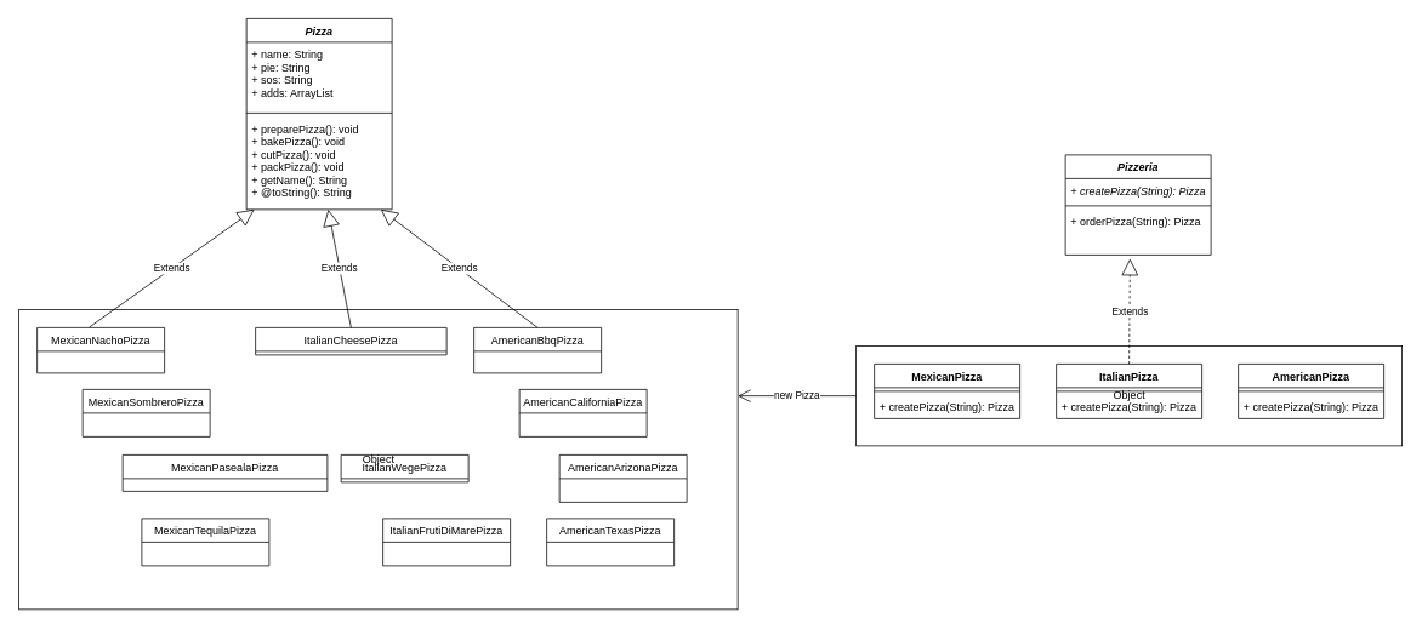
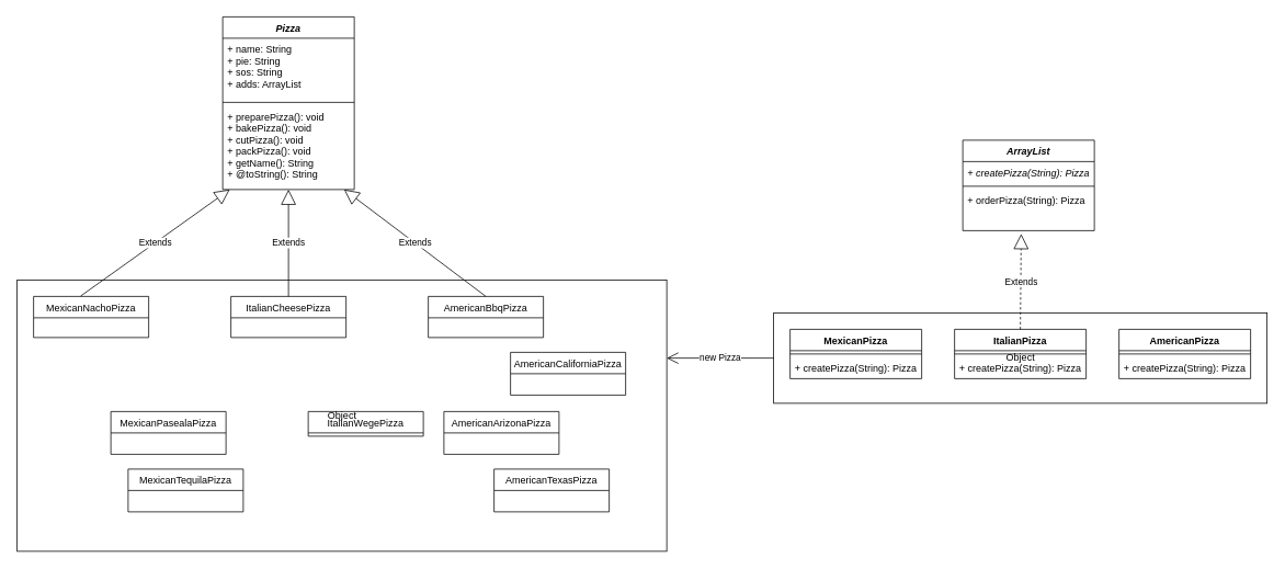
  <mxCell id="0" />
  <mxCell id="1" parent="0" />
  <mxCell id="2" value="Pizza" style="swimlane;fontStyle=3;align=center;verticalAlign=top;childLayout=stackLayout;horizontal=1;startSize=26;horizontalStack=0;resizeParent=1;resizeParentMax=0;resizeLast=0;collapsible=1;marginBottom=0;" vertex="1" parent="1"><mxGeometry x="270" y="20" width="160" height="210" as="geometry" /></mxCell>
  <mxCell id="3" value="+ name: String&#10;+ pie: String&#10;+ sos: String&#10;+ adds: ArrayList" style="text;strokeColor=none;fillColor=none;align=left;verticalAlign=top;spacingLeft=4;spacingRight=4;overflow=hidden;rotatable=0;points=[[0,0.5],[1,0.5]];portConstraint=eastwest;" vertex="1" parent="2"><mxGeometry y="26" width="160" height="74" as="geometry" /></mxCell>
  <mxCell id="4" value="" style="line;strokeWidth=1;fillColor=none;align=left;verticalAlign=middle;spacingTop=-1;spacingLeft=3;spacingRight=3;rotatable=0;labelPosition=right;points=[];portConstraint=eastwest;" vertex="1" parent="2"><mxGeometry y="100" width="160" height="8" as="geometry" /></mxCell>
  <mxCell id="5" value="+ preparePizza(): void&#10;+ bakePizza(): void&#10;+ cutPizza(): void&#10;+ packPizza(): void&#10;+ getName(): String&#10;+ @toString(): String" style="text;strokeColor=none;fillColor=none;align=left;verticalAlign=top;spacingLeft=4;spacingRight=4;overflow=hidden;rotatable=0;points=[[0,0.5],[1,0.5]];portConstraint=eastwest;" vertex="1" parent="2"><mxGeometry y="108" width="160" height="102" as="geometry" /></mxCell>
- <mxCell id="6" value="Pizzeria" style="swimlane;fontStyle=3;align=center;verticalAlign=top;childLayout=stackLayout;horizontal=1;startSize=26;horizontalStack=0;resizeParent=1;resizeParentMax=0;resizeLast=0;collapsible=1;marginBottom=0;" vertex="1" parent="1"><mxGeometry x="1170" y="170" width="160" height="110" as="geometry" /></mxCell>
+ <mxCell id="6" value="ArrayList" style="swimlane;fontStyle=3;align=center;verticalAlign=top;childLayout=stackLayout;horizontal=1;startSize=26;horizontalStack=0;resizeParent=1;resizeParentMax=0;resizeLast=0;collapsible=1;marginBottom=0;" vertex="1" parent="1"><mxGeometry x="1170" y="170" width="160" height="110" as="geometry" /></mxCell>
  <mxCell id="7" value="+ createPizza(String): Pizza" style="text;strokeColor=none;fillColor=none;align=left;verticalAlign=top;spacingLeft=4;spacingRight=4;overflow=hidden;rotatable=0;points=[[0,0.5],[1,0.5]];portConstraint=eastwest;fontStyle=2" vertex="1" parent="6"><mxGeometry y="26" width="160" height="26" as="geometry" /></mxCell>
  <mxCell id="8" value="" style="line;strokeWidth=1;fillColor=none;align=left;verticalAlign=middle;spacingTop=-1;spacingLeft=3;spacingRight=3;rotatable=0;labelPosition=right;points=[];portConstraint=eastwest;" vertex="1" parent="6"><mxGeometry y="52" width="160" height="8" as="geometry" /></mxCell>
  <mxCell id="9" value="+ orderPizza(String): Pizza" style="text;strokeColor=none;fillColor=none;align=left;verticalAlign=top;spacingLeft=4;spacingRight=4;overflow=hidden;rotatable=0;points=[[0,0.5],[1,0.5]];portConstraint=eastwest;fontStyle=0" vertex="1" parent="6"><mxGeometry y="60" width="160" height="50" as="geometry" /></mxCell>
  <mxCell id="10" value="MexicanPizza" style="swimlane;fontStyle=1;align=center;verticalAlign=top;childLayout=stackLayout;horizontal=1;startSize=26;horizontalStack=0;resizeParent=1;resizeParentMax=0;resizeLast=0;collapsible=1;marginBottom=0;" vertex="1" parent="1"><mxGeometry x="960" y="400" width="160" height="60" as="geometry" /></mxCell>
  <mxCell id="11" value="" style="line;strokeWidth=1;fillColor=none;align=left;verticalAlign=middle;spacingTop=-1;spacingLeft=3;spacingRight=3;rotatable=0;labelPosition=right;points=[];portConstraint=eastwest;" vertex="1" parent="10"><mxGeometry y="26" width="160" height="8" as="geometry" /></mxCell>
  <mxCell id="12" value="+ createPizza(String): Pizza" style="text;strokeColor=none;fillColor=none;align=left;verticalAlign=top;spacingLeft=4;spacingRight=4;overflow=hidden;rotatable=0;points=[[0,0.5],[1,0.5]];portConstraint=eastwest;" vertex="1" parent="10"><mxGeometry y="34" width="160" height="26" as="geometry" /></mxCell>
  <mxCell id="13" value="ItalianPizza" style="swimlane;fontStyle=1;align=center;verticalAlign=top;childLayout=stackLayout;horizontal=1;startSize=26;horizontalStack=0;resizeParent=1;resizeParentMax=0;resizeLast=0;collapsible=1;marginBottom=0;" vertex="1" parent="1"><mxGeometry x="1160" y="400" width="160" height="60" as="geometry" /></mxCell>
  <mxCell id="14" value="" style="line;strokeWidth=1;fillColor=none;align=left;verticalAlign=middle;spacingTop=-1;spacingLeft=3;spacingRight=3;rotatable=0;labelPosition=right;points=[];portConstraint=eastwest;" vertex="1" parent="13"><mxGeometry y="26" width="160" height="8" as="geometry" /></mxCell>
  <mxCell id="15" value="+ createPizza(String): Pizza" style="text;strokeColor=none;fillColor=none;align=left;verticalAlign=top;spacingLeft=4;spacingRight=4;overflow=hidden;rotatable=0;points=[[0,0.5],[1,0.5]];portConstraint=eastwest;" vertex="1" parent="13"><mxGeometry y="34" width="160" height="26" as="geometry" /></mxCell>
  <mxCell id="16" value="AmericanPizza" style="swimlane;fontStyle=1;align=center;verticalAlign=top;childLayout=stackLayout;horizontal=1;startSize=26;horizontalStack=0;resizeParent=1;resizeParentMax=0;resizeLast=0;collapsible=1;marginBottom=0;" vertex="1" parent="1"><mxGeometry x="1360" y="400" width="160" height="60" as="geometry" /></mxCell>
  <mxCell id="17" value="" style="line;strokeWidth=1;fillColor=none;align=left;verticalAlign=middle;spacingTop=-1;spacingLeft=3;spacingRight=3;rotatable=0;labelPosition=right;points=[];portConstraint=eastwest;" vertex="1" parent="16"><mxGeometry y="26" width="160" height="8" as="geometry" /></mxCell>
  <mxCell id="18" value="+ createPizza(String): Pizza" style="text;strokeColor=none;fillColor=none;align=left;verticalAlign=top;spacingLeft=4;spacingRight=4;overflow=hidden;rotatable=0;points=[[0,0.5],[1,0.5]];portConstraint=eastwest;" vertex="1" parent="16"><mxGeometry y="34" width="160" height="26" as="geometry" /></mxCell>
  <mxCell id="19" value="Extends" style="endArrow=block;endSize=16;endFill=0;html=1;exitX=0.5;exitY=0;exitDx=0;exitDy=0;entryX=0.444;entryY=1.08;entryDx=0;entryDy=0;entryPerimeter=0;dashed=1;" edge="1" parent="1" source="13" target="9"><mxGeometry width="160" relative="1" as="geometry"><mxPoint x="980" y="290" as="sourcePoint" /><mxPoint x="1140" y="290" as="targetPoint" /></mxGeometry></mxCell>
- <mxCell id="20" value="AmericanArizonaPizza" style="swimlane;fontStyle=0;childLayout=stackLayout;horizontal=1;startSize=26;fillColor=none;horizontalStack=0;resizeParent=1;resizeParentMax=0;resizeLast=0;collapsible=1;marginBottom=0;" vertex="1" parent="1"><mxGeometry x="614" y="500" width="140" height="52" as="geometry" /></mxCell>
+ <mxCell id="20" value="AmericanArizonaPizza" style="swimlane;fontStyle=0;childLayout=stackLayout;horizontal=1;startSize=26;fillColor=none;horizontalStack=0;resizeParent=1;resizeParentMax=0;resizeLast=0;collapsible=1;marginBottom=0;" vertex="1" parent="1"><mxGeometry x="539" y="500" width="140" height="52" as="geometry" /></mxCell>
  <mxCell id="21" value="AmericanTexasPizza" style="swimlane;fontStyle=0;childLayout=stackLayout;horizontal=1;startSize=26;fillColor=none;horizontalStack=0;resizeParent=1;resizeParentMax=0;resizeLast=0;collapsible=1;marginBottom=0;" vertex="1" parent="1"><mxGeometry x="600" y="570" width="140" height="52" as="geometry" /></mxCell>
  <mxCell id="22" value="AmericanBbqPizza" style="swimlane;fontStyle=0;childLayout=stackLayout;horizontal=1;startSize=26;fillColor=none;horizontalStack=0;resizeParent=1;resizeParentMax=0;resizeLast=0;collapsible=1;marginBottom=0;" vertex="1" parent="1"><mxGeometry x="520" y="360" width="140" height="50" as="geometry" /></mxCell>
- <mxCell id="23" value="AmericanCaliforniaPizza" style="swimlane;fontStyle=0;childLayout=stackLayout;horizontal=1;startSize=26;fillColor=none;horizontalStack=0;resizeParent=1;resizeParentMax=0;resizeLast=0;collapsible=1;marginBottom=0;" vertex="1" parent="1"><mxGeometry x="570" y="428" width="140" height="52" as="geometry" /></mxCell>
+ <mxCell id="23" value="AmericanCaliforniaPizza" style="swimlane;fontStyle=0;childLayout=stackLayout;horizontal=1;startSize=26;fillColor=none;horizontalStack=0;resizeParent=1;resizeParentMax=0;resizeLast=0;collapsible=1;marginBottom=0;" vertex="1" parent="1"><mxGeometry x="620" y="428" width="140" height="52" as="geometry" /></mxCell>
  <mxCell id="24" value="ItalianWegePizza" style="swimlane;fontStyle=0;childLayout=stackLayout;horizontal=1;startSize=26;fillColor=none;horizontalStack=0;resizeParent=1;resizeParentMax=0;resizeLast=0;collapsible=1;marginBottom=0;" vertex="1" parent="1"><mxGeometry x="374" y="500" width="140" height="30" as="geometry" /></mxCell>
- <mxCell id="25" value="ItalianFrutiDiMarePizza" style="swimlane;fontStyle=0;childLayout=stackLayout;horizontal=1;startSize=26;fillColor=none;horizontalStack=0;resizeParent=1;resizeParentMax=0;resizeLast=0;collapsible=1;marginBottom=0;" vertex="1" parent="1"><mxGeometry x="420" y="570" width="140" height="52" as="geometry" /></mxCell>
- <mxCell id="26" value="ItalianCheesePizza" style="swimlane;fontStyle=0;childLayout=stackLayout;horizontal=1;startSize=26;fillColor=none;horizontalStack=0;resizeParent=1;resizeParentMax=0;resizeLast=0;collapsible=1;marginBottom=0;" vertex="1" parent="1"><mxGeometry x="280" y="360" width="210" height="30" as="geometry" /></mxCell>
- <mxCell id="27" value="MexicanPasealaPizza" style="swimlane;fontStyle=0;childLayout=stackLayout;horizontal=1;startSize=26;fillColor=none;horizontalStack=0;resizeParent=1;resizeParentMax=0;resizeLast=0;collapsible=1;marginBottom=0;" vertex="1" parent="1"><mxGeometry x="134" y="500" width="225" height="40" as="geometry" /></mxCell>
+ <mxCell id="26" value="ItalianCheesePizza" style="swimlane;fontStyle=0;childLayout=stackLayout;horizontal=1;startSize=26;fillColor=none;horizontalStack=0;resizeParent=1;resizeParentMax=0;resizeLast=0;collapsible=1;marginBottom=0;" vertex="1" parent="1"><mxGeometry x="280" y="360" width="140" height="50" as="geometry" /></mxCell>
+ <mxCell id="27" value="MexicanPasealaPizza" style="swimlane;fontStyle=0;childLayout=stackLayout;horizontal=1;startSize=26;fillColor=none;horizontalStack=0;resizeParent=1;resizeParentMax=0;resizeLast=0;collapsible=1;marginBottom=0;" vertex="1" parent="1"><mxGeometry x="134" y="500" width="140" height="52" as="geometry" /></mxCell>
  <mxCell id="28" value="MexicanTequilaPizza" style="swimlane;fontStyle=0;childLayout=stackLayout;horizontal=1;startSize=26;fillColor=none;horizontalStack=0;resizeParent=1;resizeParentMax=0;resizeLast=0;collapsible=1;marginBottom=0;" vertex="1" parent="1"><mxGeometry x="155" y="570" width="140" height="52" as="geometry" /></mxCell>
  <mxCell id="29" value="MexicanNachoPizza" style="swimlane;fontStyle=0;childLayout=stackLayout;horizontal=1;startSize=26;fillColor=none;horizontalStack=0;resizeParent=1;resizeParentMax=0;resizeLast=0;collapsible=1;marginBottom=0;" vertex="1" parent="1"><mxGeometry x="40" y="360" width="140" height="50" as="geometry" /></mxCell>
- <mxCell id="30" value="MexicanSombreroPizza" style="swimlane;fontStyle=0;childLayout=stackLayout;horizontal=1;startSize=26;fillColor=none;horizontalStack=0;resizeParent=1;resizeParentMax=0;resizeLast=0;collapsible=1;marginBottom=0;" vertex="1" parent="1"><mxGeometry x="90" y="428" width="140" height="52" as="geometry" /></mxCell>
  <mxCell id="31" value="Extends" style="endArrow=block;endSize=16;endFill=0;html=1;exitX=0.5;exitY=0;exitDx=0;exitDy=0;" edge="1" parent="1" source="22" target="5"><mxGeometry width="160" relative="1" as="geometry"><mxPoint x="610" y="310" as="sourcePoint" /><mxPoint x="770" y="310" as="targetPoint" /></mxGeometry></mxCell>
  <mxCell id="32" value="Extends" style="endArrow=block;endSize=16;endFill=0;html=1;exitX=0.5;exitY=0;exitDx=0;exitDy=0;" edge="1" parent="1" source="26" target="5"><mxGeometry width="160" relative="1" as="geometry"><mxPoint x="610" y="310" as="sourcePoint" /><mxPoint x="770" y="310" as="targetPoint" /></mxGeometry></mxCell>
  <mxCell id="33" value="Extends" style="endArrow=block;endSize=16;endFill=0;html=1;exitX=0.409;exitY=-0.009;exitDx=0;exitDy=0;exitPerimeter=0;" edge="1" parent="1" source="29" target="5"><mxGeometry width="160" relative="1" as="geometry"><mxPoint x="610" y="310" as="sourcePoint" /><mxPoint x="770" y="310" as="targetPoint" /></mxGeometry></mxCell>
  <mxCell id="34" value="Object" style="html=1;fillColor=none;" vertex="1" parent="1"><mxGeometry x="20" y="340" width="790" height="330" as="geometry" /></mxCell>
  <mxCell id="35" value="Object" style="html=1;fillColor=none;" vertex="1" parent="1"><mxGeometry x="940" y="380" width="600" height="110" as="geometry" /></mxCell>
  <mxCell id="36" value="new Pizza" style="endArrow=open;endFill=1;endSize=12;html=1;entryX=1;entryY=0.288;entryDx=0;entryDy=0;entryPerimeter=0;exitX=0;exitY=0.5;exitDx=0;exitDy=0;" edge="1" parent="1" source="35" target="34"><mxGeometry width="160" relative="1" as="geometry"><mxPoint x="670" y="420" as="sourcePoint" /><mxPoint x="830" y="420" as="targetPoint" /></mxGeometry></mxCell>
